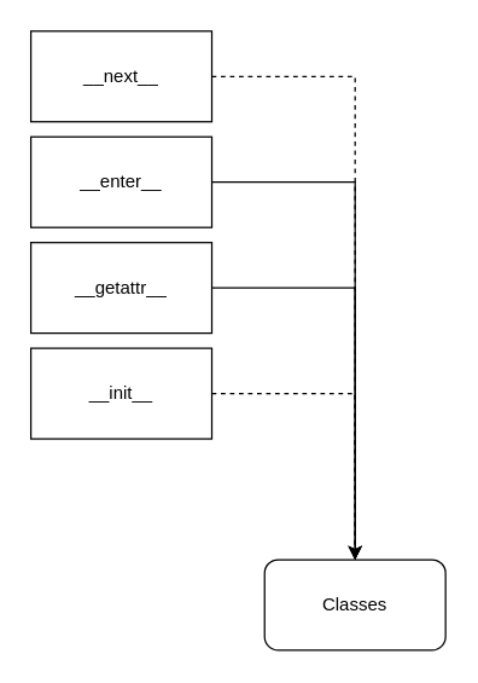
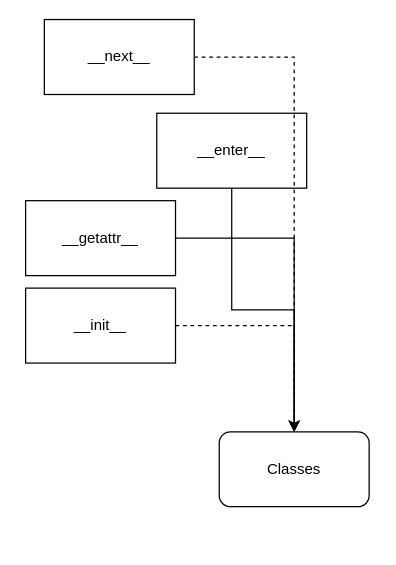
  <mxCell id="0" />
  <mxCell id="1" parent="0" />
- <mxCell id="2" value="Classes" style="rounded=1;whiteSpace=wrap;html=1;" parent="1" vertex="1"><mxGeometry x="175" y="370" width="120" height="60" as="geometry" /></mxCell>
+ <mxCell id="2" value="Classes" style="rounded=1;whiteSpace=wrap;html=1;" parent="1" vertex="1"><mxGeometry x="175" y="345" width="120" height="60" as="geometry" /></mxCell>
  <mxCell id="3" style="edgeStyle=orthogonalEdgeStyle;rounded=0;orthogonalLoop=1;jettySize=auto;html=1;dashed=1;" parent="1" source="4" target="2" edge="1"><mxGeometry relative="1" as="geometry"><Array as="points"><mxPoint x="235" y="260" /></Array></mxGeometry></mxCell>
  <mxCell id="4" value="__init__" style="rounded=0;whiteSpace=wrap;html=1;" parent="1" vertex="1"><mxGeometry x="20" y="230" width="120" height="60" as="geometry" /></mxCell>
  <mxCell id="5" style="edgeStyle=orthogonalEdgeStyle;rounded=0;orthogonalLoop=1;jettySize=auto;html=1;entryX=0.5;entryY=0;entryDx=0;entryDy=0;" parent="1" source="6" target="2" edge="1"><mxGeometry relative="1" as="geometry" /></mxCell>
  <mxCell id="6" value="__getattr__" style="rounded=0;whiteSpace=wrap;html=1;" parent="1" vertex="1"><mxGeometry x="20" y="160" width="120" height="60" as="geometry" /></mxCell>
  <mxCell id="7" style="edgeStyle=orthogonalEdgeStyle;rounded=0;orthogonalLoop=1;jettySize=auto;html=1;entryX=0.5;entryY=0;entryDx=0;entryDy=0;" parent="1" source="8" target="2" edge="1"><mxGeometry relative="1" as="geometry" /></mxCell>
- <mxCell id="8" value="__enter__" style="rounded=0;whiteSpace=wrap;html=1;" parent="1" vertex="1"><mxGeometry x="20" y="90" width="120" height="60" as="geometry" /></mxCell>
+ <mxCell id="8" value="__enter__" style="rounded=0;whiteSpace=wrap;html=1;" parent="1" vertex="1"><mxGeometry x="125" y="90" width="120" height="60" as="geometry" /></mxCell>
  <mxCell id="9" style="edgeStyle=orthogonalEdgeStyle;rounded=0;orthogonalLoop=1;jettySize=auto;html=1;dashed=1;" parent="1" source="10" target="2" edge="1"><mxGeometry relative="1" as="geometry" /></mxCell>
- <mxCell id="10" value="__next__" style="rounded=0;whiteSpace=wrap;html=1;" parent="1" vertex="1"><mxGeometry x="20" y="20" width="120" height="60" as="geometry" /></mxCell>
+ <mxCell id="10" value="__next__" style="rounded=0;whiteSpace=wrap;html=1;" parent="1" vertex="1"><mxGeometry x="35" y="15" width="120" height="60" as="geometry" /></mxCell>
